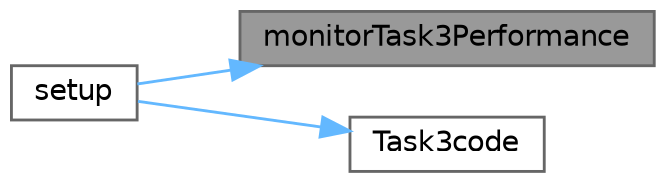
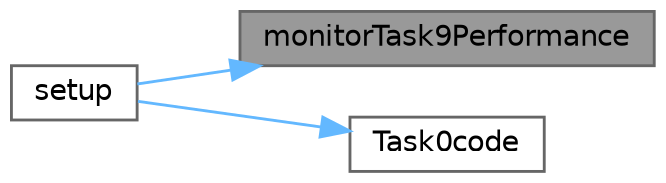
  digraph {
    rankdir=RL
    node [color=grey40 fillcolor=white fontname=Helvetica fontsize=10 shape=box style=filled]
    edge [color=steelblue1 dir=back fontname=Helvetica fontsize=10 labelfontname=Helvetica labelfontsize=10 style=solid]
-   n1 [color=gray40 fillcolor=grey60 fontcolor=black height=0.2 label=monitorTask3Performance width=0.4]
+   n1 [color=gray40 fillcolor=grey60 fontcolor=black height=0.2 label=monitorTask9Performance width=0.4]
    n2 [height=0.2 label=setup width=0.4]
-   n3 [height=0.2 label=Task3code width=0.4]
+   n3 [height=0.2 label=Task0code width=0.4]
    n1 -> n2
    n3 -> n2
  }
